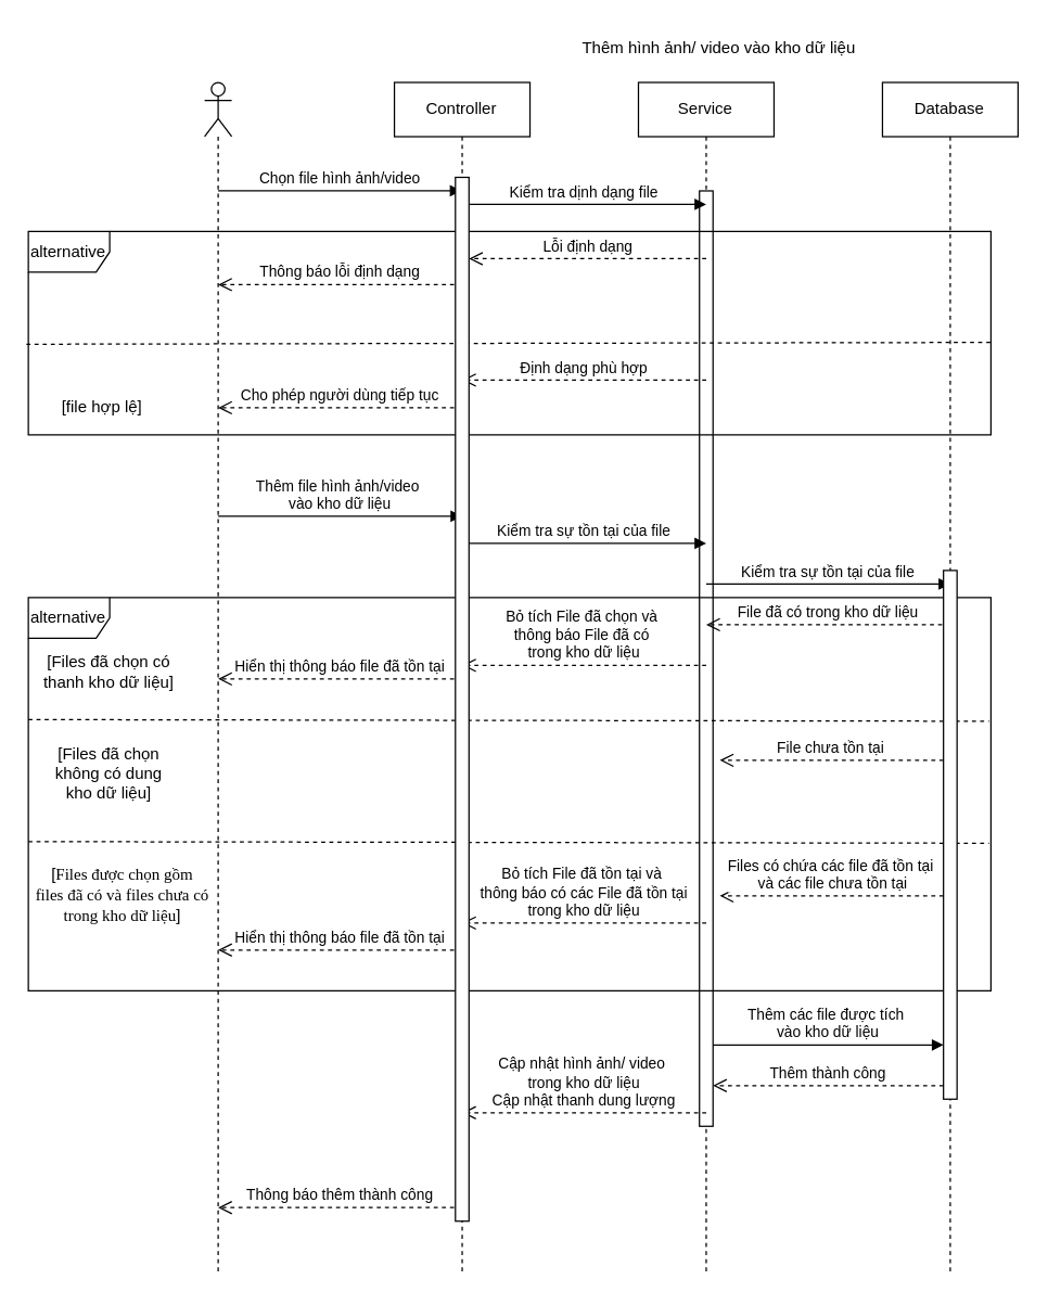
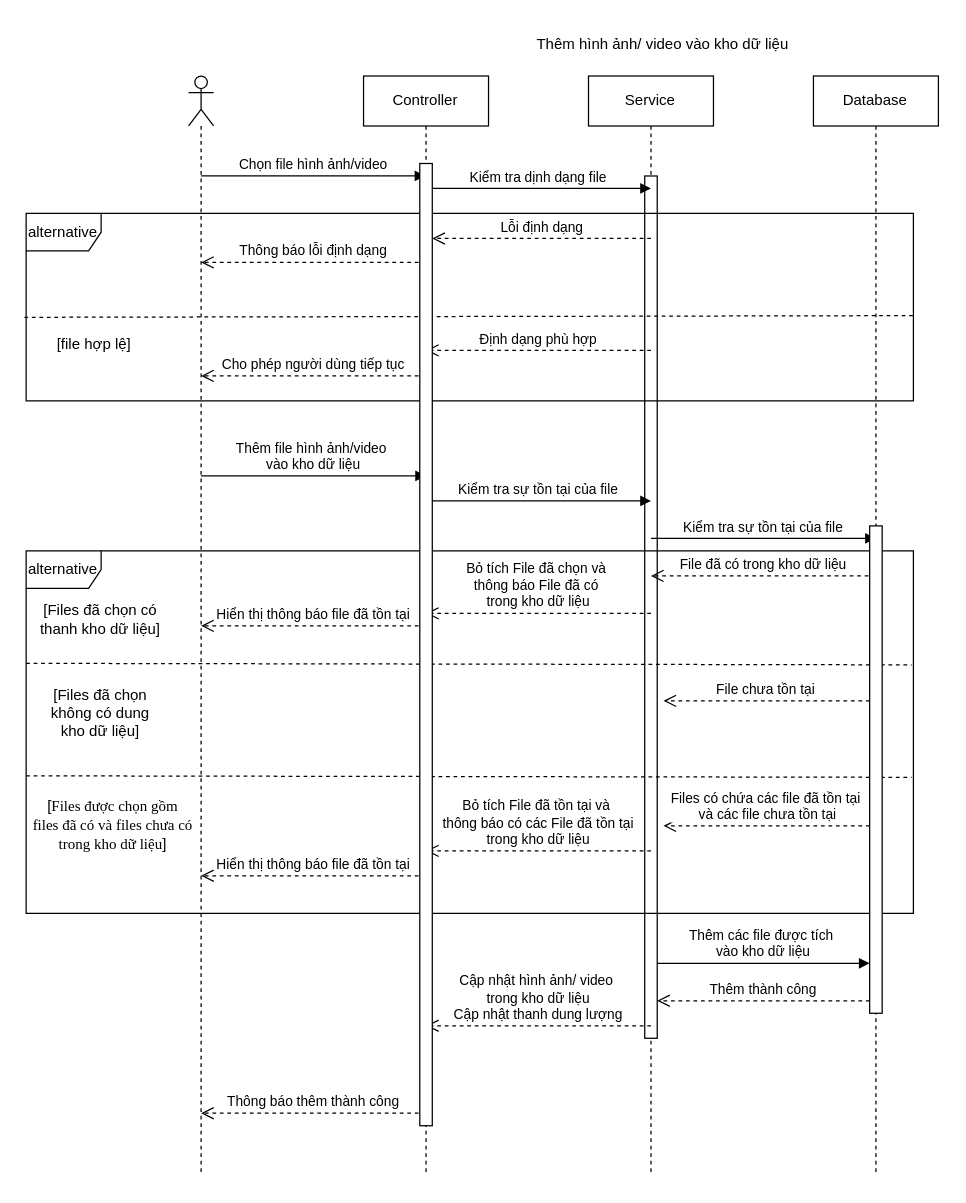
  <mxCell id="0" />
  <mxCell id="1" parent="0" />
  <mxCell id="2" value="Service" style="shape=umlLifeline;perimeter=lifelinePerimeter;whiteSpace=wrap;html=1;container=0;dropTarget=0;collapsible=0;recursiveResize=0;outlineConnect=0;portConstraint=eastwest;newEdgeStyle={&quot;edgeStyle&quot;:&quot;elbowEdgeStyle&quot;,&quot;elbow&quot;:&quot;vertical&quot;,&quot;curved&quot;:0,&quot;rounded&quot;:0};" parent="1" vertex="1"><mxGeometry x="470.42" y="60" width="100" height="880" as="geometry" /></mxCell>
  <mxCell id="3" value="" style="html=1;points=[[0,0,0,0,5],[0,1,0,0,-5],[1,0,0,0,5],[1,1,0,0,-5]];perimeter=orthogonalPerimeter;outlineConnect=0;targetShapes=umlLifeline;portConstraint=eastwest;newEdgeStyle={&quot;curved&quot;:0,&quot;rounded&quot;:0};" vertex="1" parent="2"><mxGeometry x="45" y="80" width="10" height="690" as="geometry" /></mxCell>
  <mxCell id="4" value="Controller" style="shape=umlLifeline;perimeter=lifelinePerimeter;whiteSpace=wrap;html=1;container=0;dropTarget=0;collapsible=0;recursiveResize=0;outlineConnect=0;portConstraint=eastwest;newEdgeStyle={&quot;edgeStyle&quot;:&quot;elbowEdgeStyle&quot;,&quot;elbow&quot;:&quot;vertical&quot;,&quot;curved&quot;:0,&quot;rounded&quot;:0};" parent="1" vertex="1"><mxGeometry x="290.42" y="60" width="100" height="880" as="geometry" /></mxCell>
  <mxCell id="5" value="Thêm hình ảnh/ video vào kho dữ liệu" style="text;html=1;align=center;verticalAlign=middle;whiteSpace=wrap;rounded=0;" vertex="1" parent="1"><mxGeometry x="405.42" y="20" width="250" height="30" as="geometry" /></mxCell>
  <mxCell id="6" value="Database" style="shape=umlLifeline;perimeter=lifelinePerimeter;whiteSpace=wrap;html=1;container=0;dropTarget=0;collapsible=0;recursiveResize=0;outlineConnect=0;portConstraint=eastwest;newEdgeStyle={&quot;edgeStyle&quot;:&quot;elbowEdgeStyle&quot;,&quot;elbow&quot;:&quot;vertical&quot;,&quot;curved&quot;:0,&quot;rounded&quot;:0};" vertex="1" parent="1"><mxGeometry x="650.42" y="60" width="100" height="880" as="geometry" /></mxCell>
  <mxCell id="7" value="" style="shape=umlLifeline;perimeter=lifelinePerimeter;whiteSpace=wrap;html=1;container=1;dropTarget=0;collapsible=0;recursiveResize=0;outlineConnect=0;portConstraint=eastwest;newEdgeStyle={&quot;curved&quot;:0,&quot;rounded&quot;:0};participant=umlActor;" vertex="1" parent="1"><mxGeometry x="150.42" y="60" width="20" height="880" as="geometry" /></mxCell>
  <mxCell id="8" value="Chọn file hình ảnh/video" style="html=1;verticalAlign=bottom;endArrow=block;curved=0;rounded=0;" edge="1" parent="1" target="4"><mxGeometry width="80" relative="1" as="geometry"><mxPoint x="160.42" y="140" as="sourcePoint" /><mxPoint x="310.42" y="140" as="targetPoint" /></mxGeometry></mxCell>
  <mxCell id="9" value="Kiểm tra dịnh dạng file" style="html=1;verticalAlign=bottom;endArrow=block;curved=0;rounded=0;" edge="1" parent="1"><mxGeometry width="80" relative="1" as="geometry"><mxPoint x="340.42" y="150" as="sourcePoint" /><mxPoint x="520.42" y="150" as="targetPoint" /></mxGeometry></mxCell>
  <mxCell id="10" value="alternative" style="shape=umlFrame;whiteSpace=wrap;html=1;pointerEvents=0;" vertex="1" parent="1"><mxGeometry x="20.42" y="170" width="710" height="150" as="geometry" /></mxCell>
  <mxCell id="11" value="" style="endArrow=none;dashed=1;html=1;rounded=0;entryX=1.001;entryY=0.545;entryDx=0;entryDy=0;entryPerimeter=0;exitX=-0.002;exitY=0.554;exitDx=0;exitDy=0;exitPerimeter=0;" edge="1" parent="1" source="10" target="10"><mxGeometry width="50" height="50" relative="1" as="geometry"><mxPoint x="50.42" y="252" as="sourcePoint" /><mxPoint x="690.42" y="251" as="targetPoint" /></mxGeometry></mxCell>
- <mxCell id="12" value="[file hợp lệ]" style="text;html=1;align=center;verticalAlign=middle;whiteSpace=wrap;rounded=0;" vertex="1" parent="1"><mxGeometry x="40.42" y="285" width="70" height="30" as="geometry" /></mxCell>
+ <mxCell id="12" value="[file hợp lệ]" style="text;html=1;align=center;verticalAlign=middle;whiteSpace=wrap;rounded=0;" vertex="1" parent="1"><mxGeometry x="40.42" y="260" width="70" height="30" as="geometry" /></mxCell>
  <mxCell id="13" value="Lỗi định dạng" style="html=1;verticalAlign=bottom;endArrow=open;dashed=1;endSize=8;curved=0;rounded=0;" edge="1" parent="1" target="36"><mxGeometry relative="1" as="geometry"><mxPoint x="520.42" y="190" as="sourcePoint" /><mxPoint x="350.42" y="190" as="targetPoint" /></mxGeometry></mxCell>
  <mxCell id="14" value="Thông báo lỗi định dạng" style="html=1;verticalAlign=bottom;endArrow=open;dashed=1;endSize=8;curved=0;rounded=0;" edge="1" parent="1"><mxGeometry relative="1" as="geometry"><mxPoint x="340.42" y="209.17" as="sourcePoint" /><mxPoint x="160.42" y="209.17" as="targetPoint" /></mxGeometry></mxCell>
  <mxCell id="15" value="Định dạng phù hợp" style="html=1;verticalAlign=bottom;endArrow=open;dashed=1;endSize=8;curved=0;rounded=0;" edge="1" parent="1"><mxGeometry relative="1" as="geometry"><mxPoint x="520.42" y="279.58" as="sourcePoint" /><mxPoint x="340.42" y="279.58" as="targetPoint" /></mxGeometry></mxCell>
  <mxCell id="16" value="Thêm file hình ảnh/video&amp;nbsp;&lt;div&gt;vào kho dữ liệu&lt;/div&gt;" style="html=1;verticalAlign=bottom;endArrow=block;curved=0;rounded=0;" edge="1" parent="1"><mxGeometry width="80" relative="1" as="geometry"><mxPoint x="160.42" y="380" as="sourcePoint" /><mxPoint x="340.42" y="380" as="targetPoint" /></mxGeometry></mxCell>
  <mxCell id="17" value="Kiểm tra sự tồn tại của file" style="html=1;verticalAlign=bottom;endArrow=block;curved=0;rounded=0;" edge="1" parent="1"><mxGeometry width="80" relative="1" as="geometry"><mxPoint x="340.42" y="400" as="sourcePoint" /><mxPoint x="520.42" y="400" as="targetPoint" /></mxGeometry></mxCell>
  <mxCell id="18" value="alternative" style="shape=umlFrame;whiteSpace=wrap;html=1;pointerEvents=0;" vertex="1" parent="1"><mxGeometry x="20.42" y="440" width="710" height="290" as="geometry" /></mxCell>
  <mxCell id="19" value="" style="endArrow=none;dashed=1;html=1;rounded=0;exitX=-0.001;exitY=0.453;exitDx=0;exitDy=0;exitPerimeter=0;entryX=0.998;entryY=0.57;entryDx=0;entryDy=0;entryPerimeter=0;" edge="1" parent="1"><mxGeometry width="50" height="50" relative="1" as="geometry"><mxPoint x="20.42" y="530" as="sourcePoint" /><mxPoint x="729" y="531.2" as="targetPoint" /></mxGeometry></mxCell>
  <mxCell id="20" value="Kiểm tra sự tồn tại của file" style="html=1;verticalAlign=bottom;endArrow=block;curved=0;rounded=0;" edge="1" parent="1"><mxGeometry width="80" relative="1" as="geometry"><mxPoint x="520.42" y="430" as="sourcePoint" /><mxPoint x="700.42" y="430" as="targetPoint" /></mxGeometry></mxCell>
  <mxCell id="21" value="File đã có trong kho dữ liệu" style="html=1;verticalAlign=bottom;endArrow=open;dashed=1;endSize=8;curved=0;rounded=0;" edge="1" parent="1"><mxGeometry relative="1" as="geometry"><mxPoint x="700.42" y="460" as="sourcePoint" /><mxPoint x="520.42" y="460" as="targetPoint" /></mxGeometry></mxCell>
  <mxCell id="22" value="Bỏ tích File đã chọn và&amp;nbsp;&lt;div&gt;thông báo File đã có&amp;nbsp;&lt;div&gt;trong kho dữ liệu&lt;/div&gt;&lt;/div&gt;" style="html=1;verticalAlign=bottom;endArrow=open;dashed=1;endSize=8;curved=0;rounded=0;" edge="1" parent="1"><mxGeometry relative="1" as="geometry"><mxPoint x="520.42" y="490" as="sourcePoint" /><mxPoint x="340.42" y="490" as="targetPoint" /></mxGeometry></mxCell>
  <mxCell id="23" value="Hiển thị thông báo file đã tồn tại" style="html=1;verticalAlign=bottom;endArrow=open;dashed=1;endSize=8;curved=0;rounded=0;" edge="1" parent="1"><mxGeometry relative="1" as="geometry"><mxPoint x="340.42" y="500" as="sourcePoint" /><mxPoint x="160.42" y="500" as="targetPoint" /></mxGeometry></mxCell>
  <mxCell id="24" value="[Files đã chọn có thanh kho dữ liệu]" style="text;html=1;align=center;verticalAlign=middle;whiteSpace=wrap;rounded=0;" vertex="1" parent="1"><mxGeometry x="30.42" y="480" width="100" height="30" as="geometry" /></mxCell>
  <mxCell id="25" value="File chưa tồn tại" style="html=1;verticalAlign=bottom;endArrow=open;dashed=1;endSize=8;curved=0;rounded=0;" edge="1" parent="1" source="37"><mxGeometry relative="1" as="geometry"><mxPoint x="690.42" y="560" as="sourcePoint" /><mxPoint x="530.42" y="560" as="targetPoint" /></mxGeometry></mxCell>
  <mxCell id="26" value="" style="endArrow=none;dashed=1;html=1;rounded=0;exitX=-0.001;exitY=0.453;exitDx=0;exitDy=0;exitPerimeter=0;entryX=0.998;entryY=0.57;entryDx=0;entryDy=0;entryPerimeter=0;" edge="1" parent="1"><mxGeometry width="50" height="50" relative="1" as="geometry"><mxPoint x="20.42" y="620" as="sourcePoint" /><mxPoint x="729" y="621.2" as="targetPoint" /></mxGeometry></mxCell>
  <mxCell id="27" value="[Files đã chọn không có dung kho dữ liệu]" style="text;html=1;align=center;verticalAlign=middle;whiteSpace=wrap;rounded=0;" vertex="1" parent="1"><mxGeometry x="30.42" y="555" width="100" height="30" as="geometry" /></mxCell>
  <mxCell id="28" value="&lt;font style=&quot;font-size: 12px;&quot;&gt;[&lt;span style=&quot;line-height: 115%; font-family: &amp;quot;Times New Roman&amp;quot;, serif;&quot; lang=&quot;EN-US&quot;&gt;Files được chọn gồm files đã có và files chưa có&lt;br/&gt;trong kho dữ liệu&lt;/span&gt;]&lt;/font&gt;" style="text;html=1;align=center;verticalAlign=middle;whiteSpace=wrap;rounded=0;" vertex="1" parent="1"><mxGeometry x="25.42" y="630" width="130" height="60" as="geometry" /></mxCell>
  <mxCell id="29" value="Files có chứa các file đã tồn tại&lt;div&gt;&amp;nbsp;và các file chưa tồn tại&lt;/div&gt;" style="html=1;verticalAlign=bottom;endArrow=open;dashed=1;endSize=8;curved=0;rounded=0;" edge="1" parent="1" source="37"><mxGeometry relative="1" as="geometry"><mxPoint x="700.42" y="659.57" as="sourcePoint" /><mxPoint x="530.42" y="660" as="targetPoint" /></mxGeometry></mxCell>
  <mxCell id="30" value="Bỏ tích File đã tồn tại và&amp;nbsp;&lt;div&gt;thông báo có các File đã tồn tại&lt;div&gt;trong kho dữ liệu&lt;/div&gt;&lt;/div&gt;" style="html=1;verticalAlign=bottom;endArrow=open;dashed=1;endSize=8;curved=0;rounded=0;" edge="1" parent="1"><mxGeometry relative="1" as="geometry"><mxPoint x="520.42" y="680" as="sourcePoint" /><mxPoint x="340.42" y="680" as="targetPoint" /></mxGeometry></mxCell>
  <mxCell id="31" value="Hiển thị thông báo file đã tồn tại" style="html=1;verticalAlign=bottom;endArrow=open;dashed=1;endSize=8;curved=0;rounded=0;" edge="1" parent="1"><mxGeometry relative="1" as="geometry"><mxPoint x="340.42" y="700" as="sourcePoint" /><mxPoint x="160.42" y="700" as="targetPoint" /></mxGeometry></mxCell>
  <mxCell id="32" value="Thêm thành công" style="html=1;verticalAlign=bottom;endArrow=open;dashed=1;endSize=8;curved=0;rounded=0;" edge="1" parent="1"><mxGeometry relative="1" as="geometry"><mxPoint x="695.42" y="800" as="sourcePoint" /><mxPoint x="525.42" y="800" as="targetPoint" /></mxGeometry></mxCell>
  <mxCell id="33" value="Cập nhật hình ảnh/ video&amp;nbsp;&lt;div&gt;trong kho dữ liệu&lt;/div&gt;&lt;div&gt;Cập nhật thanh dung lượng&lt;/div&gt;" style="html=1;verticalAlign=bottom;endArrow=open;dashed=1;endSize=8;curved=0;rounded=0;" edge="1" parent="1"><mxGeometry relative="1" as="geometry"><mxPoint x="520.42" y="820" as="sourcePoint" /><mxPoint x="340.42" y="820" as="targetPoint" /></mxGeometry></mxCell>
  <mxCell id="34" value="Thông báo thêm thành công" style="html=1;verticalAlign=bottom;endArrow=open;dashed=1;endSize=8;curved=0;rounded=0;" edge="1" parent="1"><mxGeometry relative="1" as="geometry"><mxPoint x="340.42" y="890" as="sourcePoint" /><mxPoint x="160.42" y="890" as="targetPoint" /></mxGeometry></mxCell>
  <mxCell id="35" value="Cho phép người dùng tiếp tục" style="html=1;verticalAlign=bottom;endArrow=open;dashed=1;endSize=8;curved=0;rounded=0;" edge="1" parent="1"><mxGeometry relative="1" as="geometry"><mxPoint x="340.42" y="300" as="sourcePoint" /><mxPoint x="160.42" y="300" as="targetPoint" /></mxGeometry></mxCell>
  <mxCell id="36" value="" style="html=1;points=[[0,0,0,0,5],[0,1,0,0,-5],[1,0,0,0,5],[1,1,0,0,-5]];perimeter=orthogonalPerimeter;outlineConnect=0;targetShapes=umlLifeline;portConstraint=eastwest;newEdgeStyle={&quot;curved&quot;:0,&quot;rounded&quot;:0};" vertex="1" parent="1"><mxGeometry x="335.42" y="130" width="10" height="770" as="geometry" /></mxCell>
  <mxCell id="37" value="" style="html=1;points=[[0,0,0,0,5],[0,1,0,0,-5],[1,0,0,0,5],[1,1,0,0,-5]];perimeter=orthogonalPerimeter;outlineConnect=0;targetShapes=umlLifeline;portConstraint=eastwest;newEdgeStyle={&quot;curved&quot;:0,&quot;rounded&quot;:0};" vertex="1" parent="1"><mxGeometry x="695.42" y="420" width="10" height="390" as="geometry" /></mxCell>
  <mxCell id="38" value="Thêm các file được tích&amp;nbsp;&lt;div&gt;vào kho dữ liệu&lt;/div&gt;" style="html=1;verticalAlign=bottom;endArrow=block;curved=0;rounded=0;" edge="1" parent="1" source="3"><mxGeometry width="80" relative="1" as="geometry"><mxPoint x="535.42" y="770" as="sourcePoint" /><mxPoint x="695.42" y="770" as="targetPoint" /></mxGeometry></mxCell>
